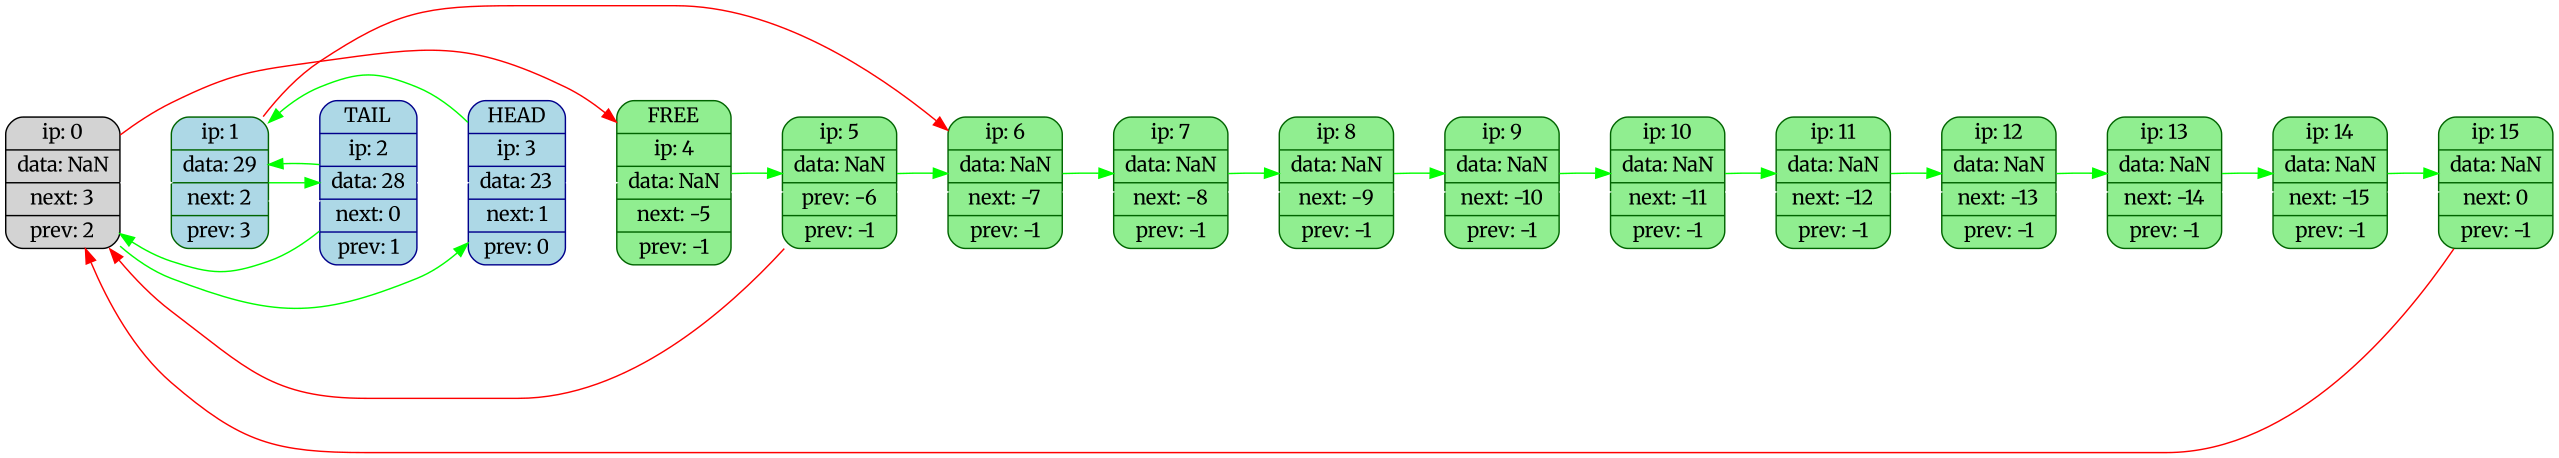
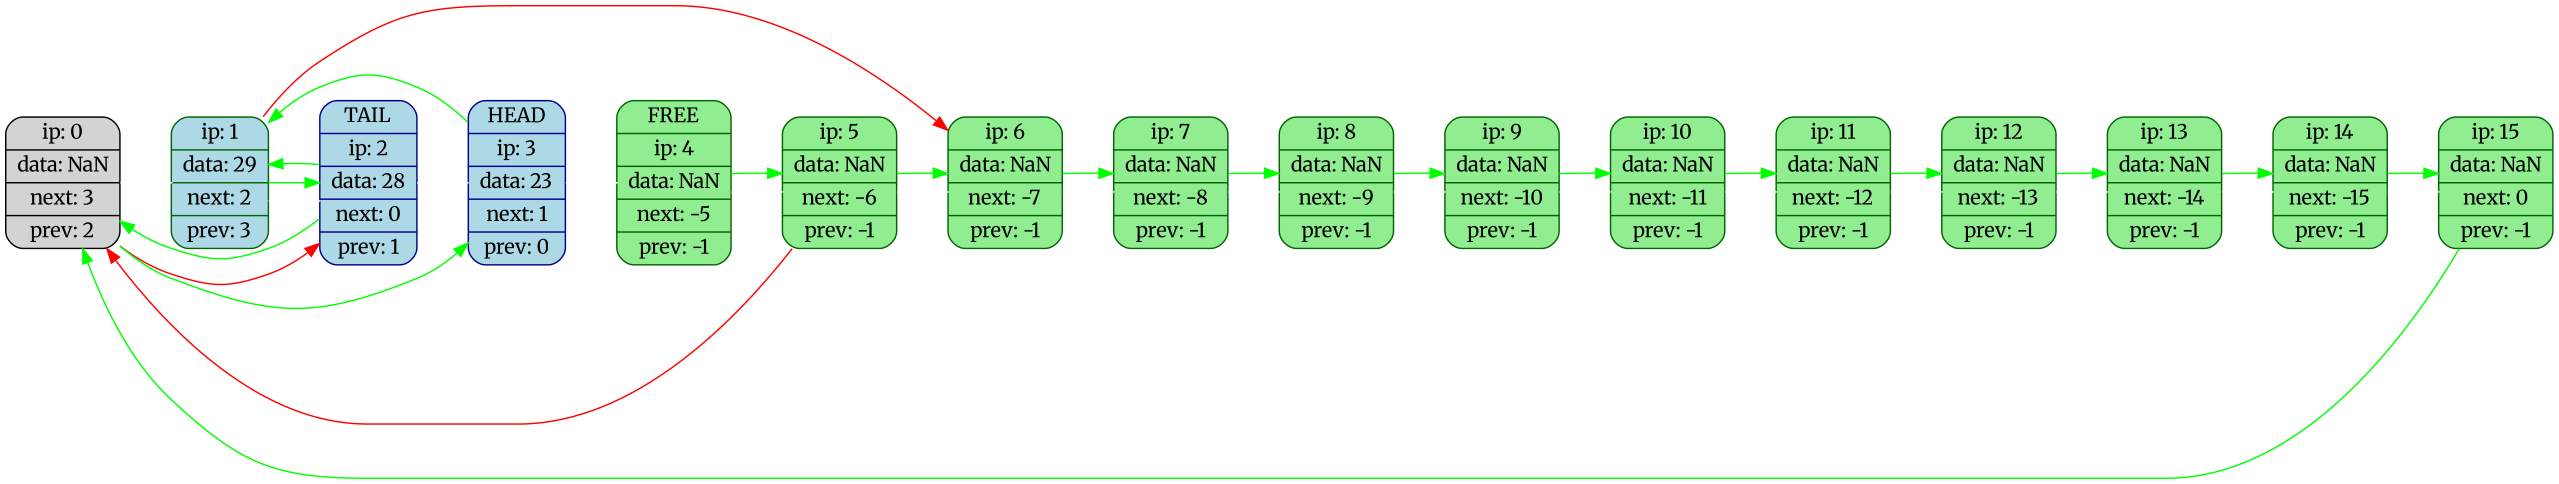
  digraph {
    fontname=Merriweather
    rankdir=LR
    node [color=darkgreen fillcolor=lightgreen fontname=Merriweather fontsize=14 shape=Mrecord style=filled]
    edge [color=green fontcolor=yellow fontname=Merriweather fontsize=12]
    n1 [color=black fillcolor=lightgray label=" ip: 0 | data: NaN| next: 3| prev: 2"]
    n2 [fillcolor=lightblue label=" ip: 1 | data: 29| next: 2| prev: 3"]
    n3 [color=darkblue fillcolor=lightblue label=" TAIL | ip: 2 | data: 28| next: 0| prev: 1"]
    n4 [color=darkblue fillcolor=lightblue label=" HEAD | ip: 3 | data: 23| next: 1| prev: 0"]
    n5 [label=" ip: 6 | data: NaN| next: -7| prev: -1"]
    n6 [label=" FREE | ip: 4 | data: NaN| next: -5| prev: -1"]
-   n7 [label=" ip: 5 | data: NaN| prev: -6| prev: -1"]
+   n7 [label=" ip: 5 | data: NaN| next: -6| prev: -1"]
    n8 [label=" ip: 7 | data: NaN| next: -8| prev: -1"]
    n9 [label=" ip: 8 | data: NaN| next: -9| prev: -1"]
    n10 [label=" ip: 9 | data: NaN| next: -10| prev: -1"]
    n11 [label=" ip: 10 | data: NaN| next: -11| prev: -1"]
    n12 [label=" ip: 11 | data: NaN| next: -12| prev: -1"]
    n13 [label=" ip: 12 | data: NaN| next: -13| prev: -1"]
    n14 [label=" ip: 13 | data: NaN| next: -14| prev: -1"]
    n15 [label=" ip: 14 | data: NaN| next: -15| prev: -1"]
    n16 [label=" ip: 15 | data: NaN| next: 0| prev: -1"]
    n1 -> n2 [color=white weight=993]
-   n1 -> n6 [color=red]
+   n1 -> n3 [color=red]
    n1 -> n4
    n2 -> n3 [color=white weight=993]
    n2 -> n3
    n2 -> n5 [color=red]
    n3 -> n1
    n3 -> n2
    n3 -> n4 [color=white weight=993]
    n4 -> n2
    n4 -> n6 [color=white weight=993]
    n5 -> n8 [color=white weight=993]
    n5 -> n8
    n6 -> n7 [color=white weight=993]
    n6 -> n7
    n7 -> n1 [color=red]
    n7 -> n5 [color=white weight=993]
    n7 -> n5
    n8 -> n9 [color=white weight=993]
    n8 -> n9
    n9 -> n10 [color=white weight=993]
    n9 -> n10
    n10 -> n11 [color=white weight=993]
    n10 -> n11
    n11 -> n12 [color=white weight=993]
    n11 -> n12
    n12 -> n13 [color=white weight=993]
    n12 -> n13
    n13 -> n14 [color=white weight=993]
    n13 -> n14
    n14 -> n15 [color=white weight=993]
    n14 -> n15
    n15 -> n16 [color=white weight=993]
    n15 -> n16
-   n16 -> n1 [color=red]
+   n16 -> n1
  }
